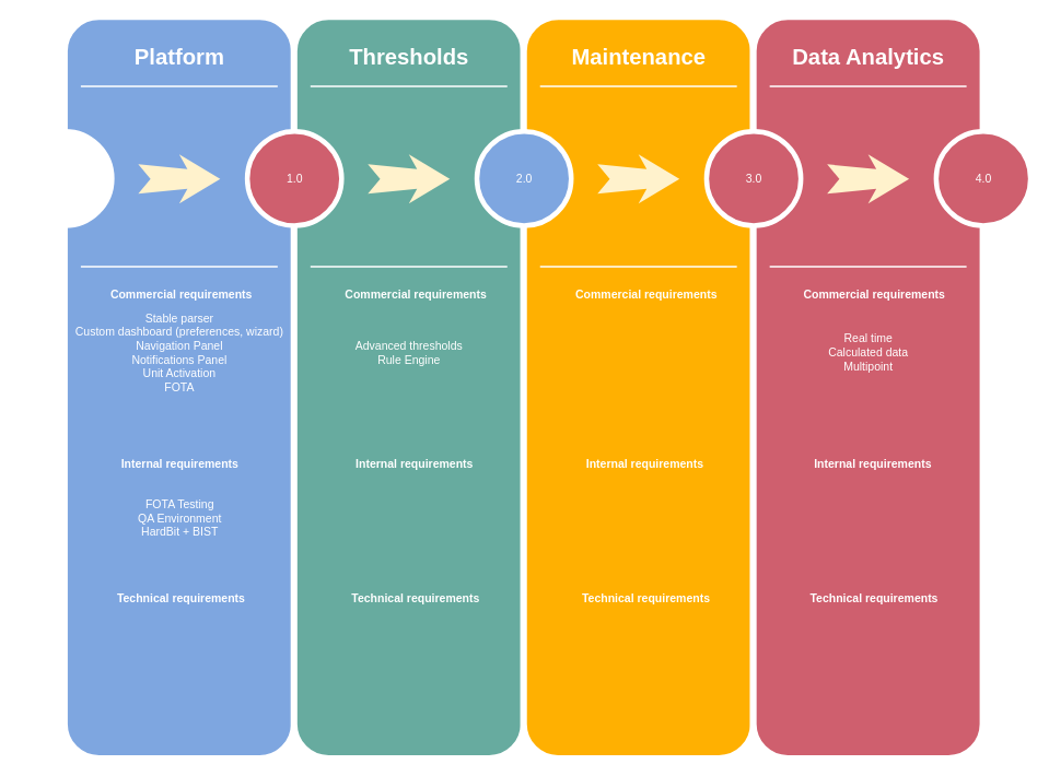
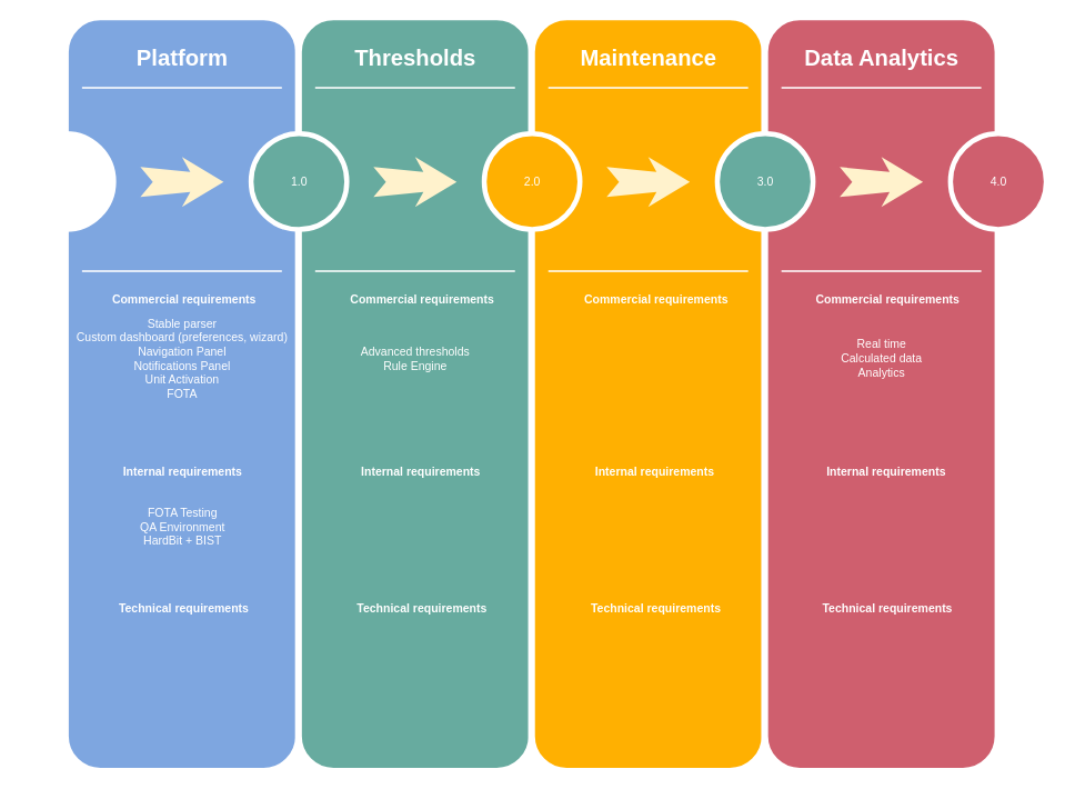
  <mxCell id="0" />
  <mxCell id="1" parent="0" />
  <mxCell id="2" value="" style="whiteSpace=wrap;html=1;rounded=1;shadow=0;strokeWidth=8;fontSize=20;align=center;fillColor=#7EA6E0;strokeColor=#FFFFFF;" parent="1" vertex="1"><mxGeometry x="77.5" y="20" width="280" height="905" as="geometry" /></mxCell>
  <mxCell id="3" value="Platform" style="text;html=1;strokeColor=none;fillColor=none;align=center;verticalAlign=middle;whiteSpace=wrap;rounded=0;shadow=0;fontSize=27;fontColor=#FFFFFF;fontStyle=1" parent="1" vertex="1"><mxGeometry x="77.5" y="40" width="280" height="60" as="geometry" /></mxCell>
  <mxCell id="4" value="Stable parser&lt;br&gt;Custom dashboard (preferences, wizard)&lt;br&gt;Navigation Panel&lt;br&gt;Notifications Panel&lt;br&gt;Unit Activation&lt;br&gt;FOTA&lt;br&gt;" style="text;html=1;strokeColor=none;fillColor=none;align=center;verticalAlign=middle;whiteSpace=wrap;rounded=0;shadow=0;fontSize=14;fontColor=#FFFFFF;" parent="1" vertex="1"><mxGeometry x="78" y="385" width="280" height="90" as="geometry" /></mxCell>
  <mxCell id="5" value="" style="line;strokeWidth=2;html=1;rounded=0;shadow=0;fontSize=27;align=center;fillColor=none;strokeColor=#FFFFFF;" parent="1" vertex="1"><mxGeometry x="97.5" y="100" width="240" height="10" as="geometry" /></mxCell>
  <mxCell id="6" value="" style="line;strokeWidth=2;html=1;rounded=0;shadow=0;fontSize=27;align=center;fillColor=none;strokeColor=#FFFFFF;" parent="1" vertex="1"><mxGeometry x="97.5" y="320" width="240" height="10" as="geometry" /></mxCell>
  <mxCell id="7" value="Alpha" style="ellipse;whiteSpace=wrap;html=1;rounded=0;shadow=0;strokeWidth=6;fontSize=14;align=center;fillColor=#ffffff;strokeColor=#FFFFFF;fontColor=#FFFFFF;" parent="1" vertex="1"><mxGeometry x="20.5" y="160" width="115" height="115" as="geometry" /></mxCell>
  <mxCell id="8" value="" style="html=1;shadow=0;dashed=0;align=center;verticalAlign=middle;shape=mxgraph.arrows2.stylisedArrow;dy=0.6;dx=40;notch=15;feather=0.4;rounded=0;strokeWidth=1;fontSize=27;strokeColor=none;fillColor=#fff2cc;" parent="1" vertex="1"><mxGeometry x="167.5" y="188" width="100" height="60" as="geometry" /></mxCell>
  <mxCell id="9" value="" style="whiteSpace=wrap;html=1;rounded=1;shadow=0;strokeWidth=8;fontSize=20;align=center;fillColor=#67AB9F;strokeColor=#FFFFFF;" parent="1" vertex="1"><mxGeometry x="357.5" y="20" width="280" height="905" as="geometry" /></mxCell>
  <mxCell id="10" value="Thresholds" style="text;html=1;strokeColor=none;fillColor=none;align=center;verticalAlign=middle;whiteSpace=wrap;rounded=0;shadow=0;fontSize=27;fontColor=#FFFFFF;fontStyle=1" parent="1" vertex="1"><mxGeometry x="357.5" y="40" width="280" height="60" as="geometry" /></mxCell>
  <mxCell id="11" value="Advanced thresholds&lt;br&gt;Rule Engine&lt;br&gt;" style="text;html=1;strokeColor=none;fillColor=none;align=center;verticalAlign=middle;whiteSpace=wrap;rounded=0;shadow=0;fontSize=14;fontColor=#FFFFFF;" parent="1" vertex="1"><mxGeometry x="357.5" y="385" width="280" height="90" as="geometry" /></mxCell>
  <mxCell id="12" value="" style="line;strokeWidth=2;html=1;rounded=0;shadow=0;fontSize=27;align=center;fillColor=none;strokeColor=#FFFFFF;" parent="1" vertex="1"><mxGeometry x="377.5" y="100" width="240" height="10" as="geometry" /></mxCell>
  <mxCell id="13" value="" style="line;strokeWidth=2;html=1;rounded=0;shadow=0;fontSize=27;align=center;fillColor=none;strokeColor=#FFFFFF;" parent="1" vertex="1"><mxGeometry x="377.5" y="320" width="240" height="10" as="geometry" /></mxCell>
- <mxCell id="14" value="1.0" style="ellipse;whiteSpace=wrap;html=1;rounded=0;shadow=0;strokeWidth=6;fontSize=14;align=center;fillColor=#cf5f6e;strokeColor=#FFFFFF;fontColor=#FFFFFF;" parent="1" vertex="1"><mxGeometry x="300.5" y="160" width="115" height="115" as="geometry" /></mxCell>
+ <mxCell id="14" value="1.0" style="ellipse;whiteSpace=wrap;html=1;rounded=0;shadow=0;strokeWidth=6;fontSize=14;align=center;fillColor=#67AB9F;strokeColor=#FFFFFF;fontColor=#FFFFFF;" parent="1" vertex="1"><mxGeometry x="300.5" y="160" width="115" height="115" as="geometry" /></mxCell>
  <mxCell id="15" value="" style="html=1;shadow=0;dashed=0;align=center;verticalAlign=middle;shape=mxgraph.arrows2.stylisedArrow;dy=0.6;dx=40;notch=15;feather=0.4;rounded=0;strokeWidth=1;fontSize=27;strokeColor=none;fillColor=#fff2cc;" parent="1" vertex="1"><mxGeometry x="447.5" y="188" width="100" height="60" as="geometry" /></mxCell>
  <mxCell id="16" value="" style="whiteSpace=wrap;html=1;rounded=1;shadow=0;strokeWidth=8;fontSize=20;align=center;fillColor=#FFB001;strokeColor=#FFFFFF;" parent="1" vertex="1"><mxGeometry x="637.5" y="20" width="280" height="905" as="geometry" /></mxCell>
  <mxCell id="17" value="Maintenance" style="text;html=1;strokeColor=none;fillColor=none;align=center;verticalAlign=middle;whiteSpace=wrap;rounded=0;shadow=0;fontSize=27;fontColor=#FFFFFF;fontStyle=1" parent="1" vertex="1"><mxGeometry x="637.5" y="40" width="280" height="60" as="geometry" /></mxCell>
  <mxCell id="18" value="" style="line;strokeWidth=2;html=1;rounded=0;shadow=0;fontSize=27;align=center;fillColor=none;strokeColor=#FFFFFF;" parent="1" vertex="1"><mxGeometry x="657.5" y="100" width="240" height="10" as="geometry" /></mxCell>
  <mxCell id="19" value="" style="line;strokeWidth=2;html=1;rounded=0;shadow=0;fontSize=27;align=center;fillColor=none;strokeColor=#FFFFFF;" parent="1" vertex="1"><mxGeometry x="657.5" y="320" width="240" height="10" as="geometry" /></mxCell>
- <mxCell id="20" value="2.0" style="ellipse;whiteSpace=wrap;html=1;rounded=0;shadow=0;strokeWidth=6;fontSize=14;align=center;fillColor=#7ea6e0;strokeColor=#FFFFFF;fontColor=#FFFFFF;" parent="1" vertex="1"><mxGeometry x="580.5" y="160" width="115" height="115" as="geometry" /></mxCell>
+ <mxCell id="20" value="2.0" style="ellipse;whiteSpace=wrap;html=1;rounded=0;shadow=0;strokeWidth=6;fontSize=14;align=center;fillColor=#FFB001;strokeColor=#FFFFFF;fontColor=#FFFFFF;" parent="1" vertex="1"><mxGeometry x="580.5" y="160" width="115" height="115" as="geometry" /></mxCell>
  <mxCell id="21" value="" style="html=1;shadow=0;dashed=0;align=center;verticalAlign=middle;shape=mxgraph.arrows2.stylisedArrow;dy=0.6;dx=40;notch=15;feather=0.4;rounded=0;strokeWidth=1;fontSize=27;strokeColor=none;fillColor=#fff2cc;" parent="1" vertex="1"><mxGeometry x="727.5" y="188" width="100" height="60" as="geometry" /></mxCell>
  <mxCell id="22" value="" style="whiteSpace=wrap;html=1;rounded=1;shadow=0;strokeWidth=8;fontSize=20;align=center;fillColor=#CF5F6E;strokeColor=#FFFFFF;" parent="1" vertex="1"><mxGeometry x="917.5" y="20" width="280" height="905" as="geometry" /></mxCell>
  <mxCell id="23" value="Data Analytics" style="text;html=1;strokeColor=none;fillColor=none;align=center;verticalAlign=middle;whiteSpace=wrap;rounded=0;shadow=0;fontSize=27;fontColor=#FFFFFF;fontStyle=1" parent="1" vertex="1"><mxGeometry x="917.5" y="40" width="280" height="60" as="geometry" /></mxCell>
- <mxCell id="24" value="Real time&lt;br&gt;Calculated data&lt;br&gt;Multipoint&lt;br&gt;" style="text;html=1;strokeColor=none;fillColor=none;align=center;verticalAlign=middle;whiteSpace=wrap;rounded=0;shadow=0;fontSize=14;fontColor=#FFFFFF;" parent="1" vertex="1"><mxGeometry x="917.5" y="385" width="280" height="90" as="geometry" /></mxCell>
+ <mxCell id="24" value="Real time&lt;br&gt;Calculated data&lt;br&gt;Analytics&lt;br&gt;" style="text;html=1;strokeColor=none;fillColor=none;align=center;verticalAlign=middle;whiteSpace=wrap;rounded=0;shadow=0;fontSize=14;fontColor=#FFFFFF;" parent="1" vertex="1"><mxGeometry x="917.5" y="385" width="280" height="90" as="geometry" /></mxCell>
  <mxCell id="25" value="" style="line;strokeWidth=2;html=1;rounded=0;shadow=0;fontSize=27;align=center;fillColor=none;strokeColor=#FFFFFF;" parent="1" vertex="1"><mxGeometry x="937.5" y="100" width="240" height="10" as="geometry" /></mxCell>
  <mxCell id="26" value="" style="line;strokeWidth=2;html=1;rounded=0;shadow=0;fontSize=27;align=center;fillColor=none;strokeColor=#FFFFFF;" parent="1" vertex="1"><mxGeometry x="937.5" y="320" width="240" height="10" as="geometry" /></mxCell>
- <mxCell id="27" value="3.0" style="ellipse;whiteSpace=wrap;html=1;rounded=0;shadow=0;strokeWidth=6;fontSize=14;align=center;fillColor=#CF5F6E;strokeColor=#FFFFFF;fontColor=#FFFFFF;" parent="1" vertex="1"><mxGeometry x="860.5" y="160" width="115" height="115" as="geometry" /></mxCell>
+ <mxCell id="27" value="3.0" style="ellipse;whiteSpace=wrap;html=1;rounded=0;shadow=0;strokeWidth=6;fontSize=14;align=center;fillColor=#67ab9f;strokeColor=#FFFFFF;fontColor=#FFFFFF;" parent="1" vertex="1"><mxGeometry x="860.5" y="160" width="115" height="115" as="geometry" /></mxCell>
  <mxCell id="28" value="" style="html=1;shadow=0;dashed=0;align=center;verticalAlign=middle;shape=mxgraph.arrows2.stylisedArrow;dy=0.6;dx=40;notch=15;feather=0.4;rounded=0;strokeWidth=1;fontSize=27;strokeColor=none;fillColor=#fff2cc;" parent="1" vertex="1"><mxGeometry x="1007.5" y="188" width="100" height="60" as="geometry" /></mxCell>
  <mxCell id="29" value="4.0" style="ellipse;whiteSpace=wrap;html=1;rounded=0;shadow=0;strokeWidth=6;fontSize=14;align=center;fillColor=#cf5f6e;strokeColor=#FFFFFF;fontColor=#FFFFFF;" parent="1" vertex="1"><mxGeometry x="1140.5" y="160" width="115" height="115" as="geometry" /></mxCell>
  <mxCell id="30" value="Commercial requirements" style="text;html=1;resizable=0;points=[];autosize=1;align=left;verticalAlign=top;spacingTop=-4;fontStyle=1;fontSize=14;fontColor=#FFFFFF;" vertex="1" parent="1"><mxGeometry x="131.5" y="347.5" width="150" height="20" as="geometry" /></mxCell>
  <mxCell id="31" value="Commercial requirements" style="text;html=1;resizable=0;points=[];autosize=1;align=left;verticalAlign=top;spacingTop=-4;fontStyle=1;fontSize=14;fontColor=#FFFFFF;" vertex="1" parent="1"><mxGeometry x="417.5" y="347.5" width="150" height="20" as="geometry" /></mxCell>
  <mxCell id="32" value="Commercial requirements" style="text;html=1;resizable=0;points=[];autosize=1;align=left;verticalAlign=top;spacingTop=-4;fontStyle=1;fontSize=14;fontColor=#FFFFFF;" vertex="1" parent="1"><mxGeometry x="698.5" y="347.5" width="150" height="20" as="geometry" /></mxCell>
  <mxCell id="33" value="Commercial requirements" style="text;html=1;resizable=0;points=[];autosize=1;align=left;verticalAlign=top;spacingTop=-4;fontStyle=1;fontSize=14;fontColor=#FFFFFF;" vertex="1" parent="1"><mxGeometry x="976.5" y="347.5" width="150" height="20" as="geometry" /></mxCell>
  <mxCell id="34" value="Internal requirements" style="text;html=1;resizable=0;points=[];autosize=1;align=left;verticalAlign=top;spacingTop=-4;fontStyle=1;fontSize=14;fontColor=#FFFFFF;" vertex="1" parent="1"><mxGeometry x="144.5" y="555" width="150" height="20" as="geometry" /></mxCell>
  <mxCell id="35" value="Internal requirements" style="text;html=1;resizable=0;points=[];autosize=1;align=left;verticalAlign=top;spacingTop=-4;fontStyle=1;fontSize=14;fontColor=#FFFFFF;" vertex="1" parent="1"><mxGeometry x="430.5" y="555" width="150" height="20" as="geometry" /></mxCell>
  <mxCell id="36" value="Internal requirements" style="text;html=1;resizable=0;points=[];autosize=1;align=left;verticalAlign=top;spacingTop=-4;fontStyle=1;fontSize=14;fontColor=#FFFFFF;" vertex="1" parent="1"><mxGeometry x="711.5" y="555" width="150" height="20" as="geometry" /></mxCell>
  <mxCell id="37" value="Internal requirements" style="text;html=1;resizable=0;points=[];autosize=1;align=left;verticalAlign=top;spacingTop=-4;fontStyle=1;fontSize=14;fontColor=#FFFFFF;" vertex="1" parent="1"><mxGeometry x="989.5" y="555" width="150" height="20" as="geometry" /></mxCell>
  <mxCell id="38" value="Technical requirements" style="text;html=1;resizable=0;points=[];autosize=1;align=left;verticalAlign=top;spacingTop=-4;fontStyle=1;fontSize=14;fontColor=#FFFFFF;" vertex="1" parent="1"><mxGeometry x="139.5" y="719" width="160" height="20" as="geometry" /></mxCell>
  <mxCell id="39" value="Technical requirements" style="text;html=1;resizable=0;points=[];autosize=1;align=left;verticalAlign=top;spacingTop=-4;fontStyle=1;fontSize=14;fontColor=#FFFFFF;" vertex="1" parent="1"><mxGeometry x="425.5" y="719" width="160" height="20" as="geometry" /></mxCell>
  <mxCell id="40" value="Technical requirements" style="text;html=1;resizable=0;points=[];autosize=1;align=left;verticalAlign=top;spacingTop=-4;fontStyle=1;fontSize=14;fontColor=#FFFFFF;" vertex="1" parent="1"><mxGeometry x="706.5" y="719" width="160" height="20" as="geometry" /></mxCell>
  <mxCell id="41" value="Technical requirements" style="text;html=1;resizable=0;points=[];autosize=1;align=left;verticalAlign=top;spacingTop=-4;fontStyle=1;fontSize=14;fontColor=#FFFFFF;" vertex="1" parent="1"><mxGeometry x="984.5" y="719" width="160" height="20" as="geometry" /></mxCell>
  <mxCell id="42" value="FOTA Testing&lt;br&gt;QA Environment&lt;br&gt;HardBit + BIST&lt;br&gt;" style="text;html=1;resizable=0;points=[];autosize=1;align=center;verticalAlign=top;spacingTop=-4;fontSize=14;fontColor=#FFFFFF;" vertex="1" parent="1"><mxGeometry x="157.5" y="604" width="120" height="50" as="geometry" /></mxCell>
